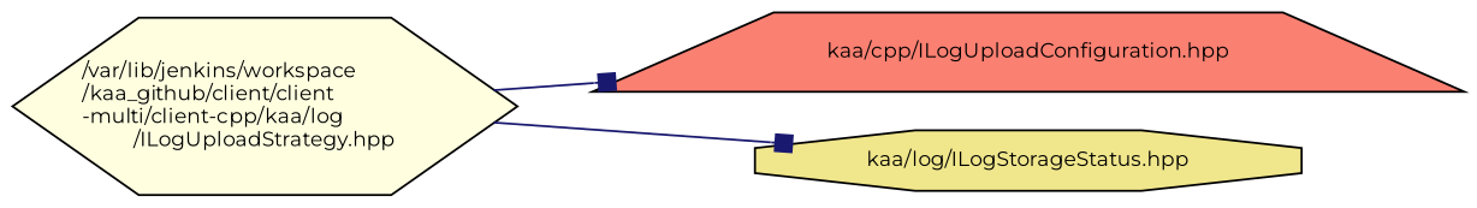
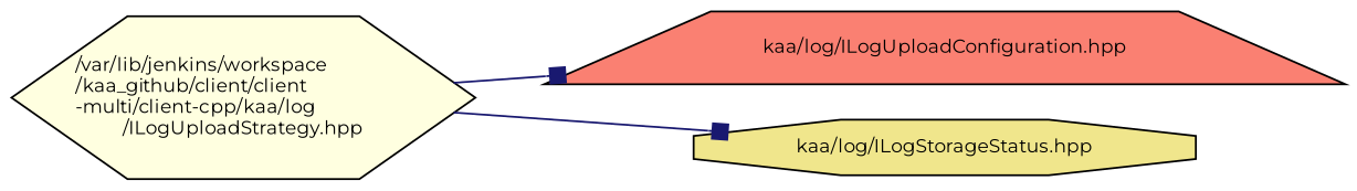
  digraph {
    rankdir=LR
    fontname=Montserrat
    node [color=black fontname=Montserrat fontsize=10 style=filled]
    edge [color=midnightblue fontname=Montserrat fontsize=10 labelfontname=FreeSans labelfontsize=10 style=solid arrowhead=box]
    n1 [fillcolor=lightyellow fontcolor=black height=0.2 label="/var/lib/jenkins/workspace\l/kaa_github/client/client\l-multi/client-cpp/kaa/log\l/ILogUploadStrategy.hpp" shape=hexagon width=0.4]
-   n2 [height=0.2 label="kaa/cpp/ILogUploadConfiguration.hpp" shape=trapezium width=0.4 fillcolor=salmon]
+   n2 [height=0.2 label="kaa/log/ILogUploadConfiguration.hpp" shape=trapezium width=0.4 fillcolor=salmon]
    n3 [height=0.2 label="kaa/log/ILogStorageStatus.hpp" shape=octagon width=0.4 fillcolor=khaki]
    n1 -> n2
    n1 -> n3
  }
